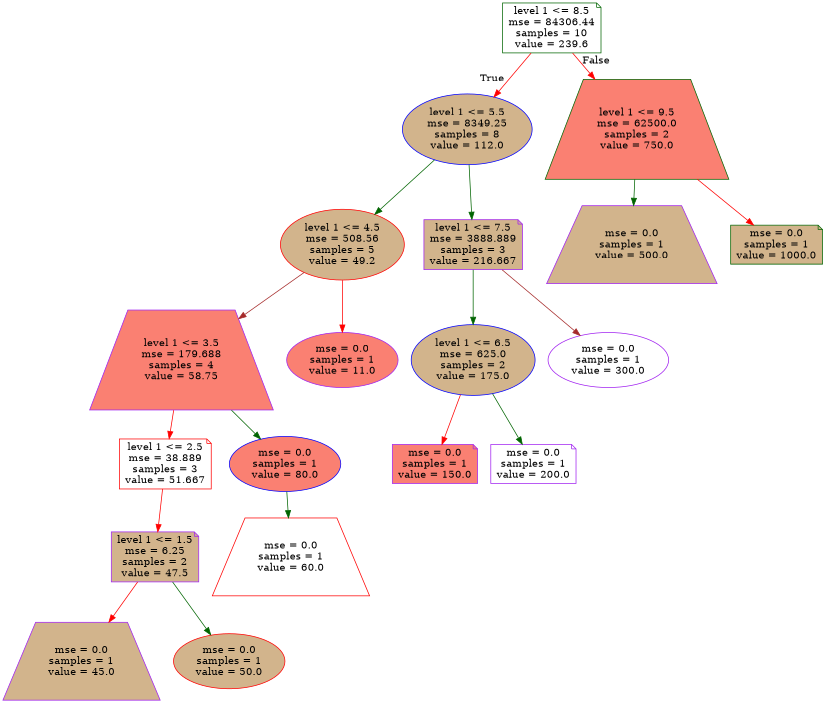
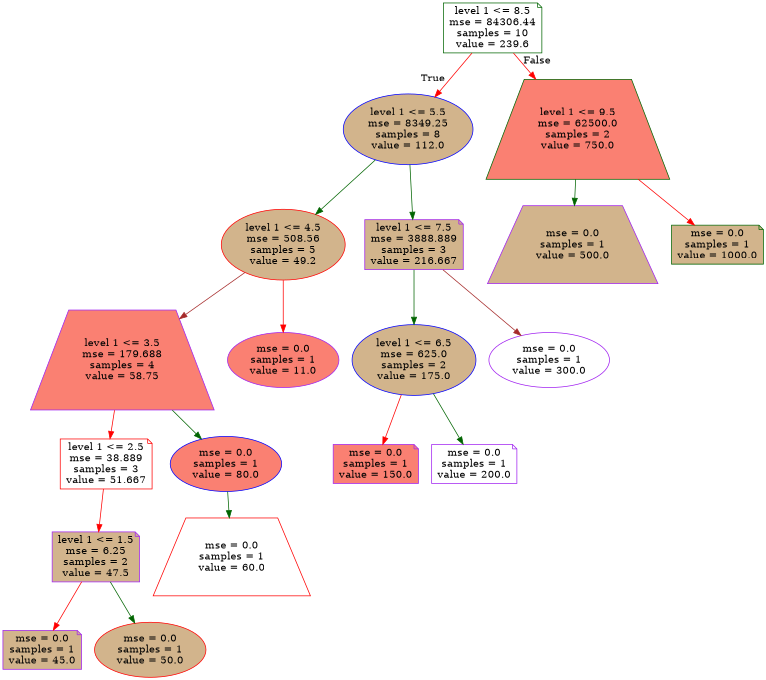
  digraph {
    node [color=purple fillcolor=tan shape=note style=filled]
    edge [color=red]
    n1 [color=darkgreen fillcolor=white label="level 1 <= 8.5\nmse = 84306.44\nsamples = 10\nvalue = 239.6"]
    n2 [color=blue label="level 1 <= 5.5\nmse = 8349.25\nsamples = 8\nvalue = 112.0" shape=ellipse]
    n3 [color=darkgreen fillcolor=salmon label="level 1 <= 9.5\nmse = 62500.0\nsamples = 2\nvalue = 750.0" shape=trapezium]
    n4 [color=red label="level 1 <= 4.5\nmse = 508.56\nsamples = 5\nvalue = 49.2" shape=ellipse]
    n5 [label="level 1 <= 7.5\nmse = 3888.889\nsamples = 3\nvalue = 216.667"]
    n6 [label="mse = 0.0\nsamples = 1\nvalue = 500.0" shape=trapezium]
    n7 [color=darkgreen label="mse = 0.0\nsamples = 1\nvalue = 1000.0"]
    n8 [fillcolor=salmon label="level 1 <= 3.5\nmse = 179.688\nsamples = 4\nvalue = 58.75" shape=trapezium]
    n9 [fillcolor=salmon label="mse = 0.0\nsamples = 1\nvalue = 11.0" shape=ellipse]
    n10 [color=blue label="level 1 <= 6.5\nmse = 625.0\nsamples = 2\nvalue = 175.0" shape=ellipse]
    n11 [fillcolor=white label="mse = 0.0\nsamples = 1\nvalue = 300.0" shape=ellipse]
    n12 [color=red fillcolor=white label="level 1 <= 2.5\nmse = 38.889\nsamples = 3\nvalue = 51.667"]
    n13 [color=blue fillcolor=salmon label="mse = 0.0\nsamples = 1\nvalue = 80.0" shape=ellipse]
    n14 [label="level 1 <= 1.5\nmse = 6.25\nsamples = 2\nvalue = 47.5"]
    n15 [color=red fillcolor=white label="mse = 0.0\nsamples = 1\nvalue = 60.0" shape=trapezium]
-   n16 [label="mse = 0.0\nsamples = 1\nvalue = 45.0" shape=trapezium]
+   n16 [label="mse = 0.0\nsamples = 1\nvalue = 45.0"]
    n17 [color=red label="mse = 0.0\nsamples = 1\nvalue = 50.0" shape=ellipse]
    n18 [fillcolor=salmon label="mse = 0.0\nsamples = 1\nvalue = 150.0"]
    n19 [fillcolor=white label="mse = 0.0\nsamples = 1\nvalue = 200.0"]
    n1 -> n2 [headlabel=True labelangle=45 labeldistance=2.5]
    n1 -> n3 [headlabel=False labelangle=-45 labeldistance=2.5]
    n2 -> n4 [color=darkgreen]
    n2 -> n5 [color=darkgreen]
    n3 -> n6 [color=darkgreen]
    n3 -> n7
    n4 -> n8 [color=brown]
    n4 -> n9
    n5 -> n10 [color=darkgreen]
    n5 -> n11 [color=brown]
    n8 -> n12
    n8 -> n13 [color=darkgreen]
    n10 -> n18
    n10 -> n19 [color=darkgreen]
    n12 -> n14
    n13 -> n15 [color=darkgreen]
    n14 -> n16
    n14 -> n17 [color=darkgreen]
  }
